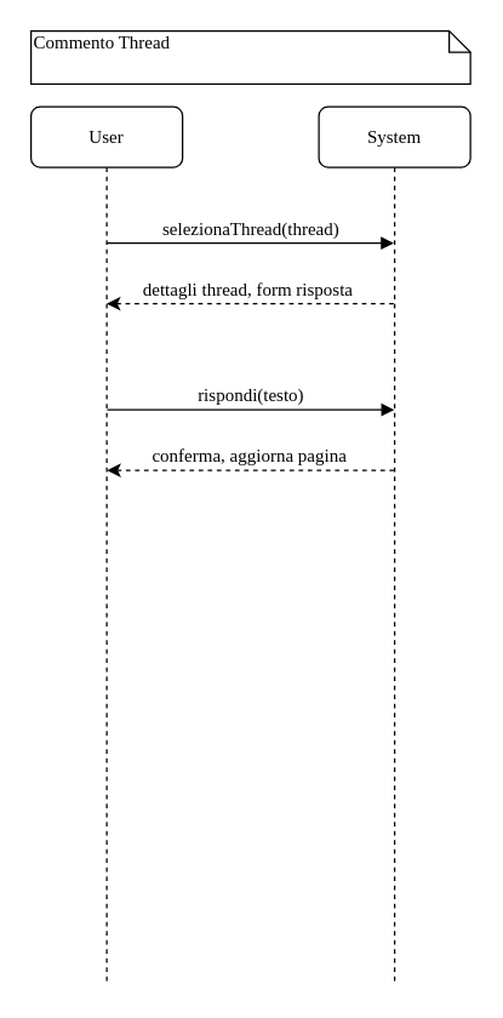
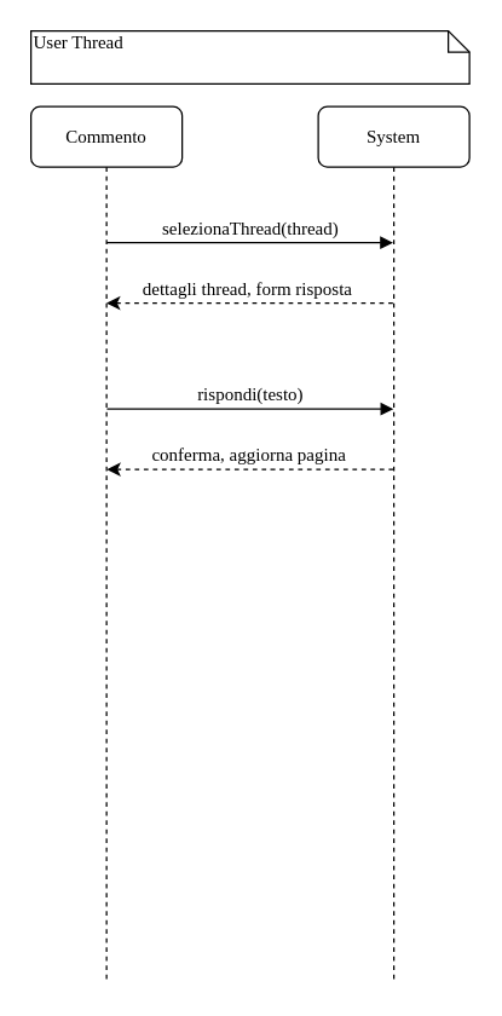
  <mxCell id="0" />
  <mxCell id="1" parent="0" />
  <mxCell id="2" value="System" style="shape=umlLifeline;perimeter=lifelinePerimeter;whiteSpace=wrap;html=1;container=1;collapsible=0;recursiveResize=0;outlineConnect=0;rounded=1;shadow=0;comic=0;labelBackgroundColor=none;strokeWidth=1;fontFamily=Verdana;fontSize=12;align=center;" vertex="1" parent="1"><mxGeometry x="210" y="70" width="100" height="580" as="geometry" /></mxCell>
- <mxCell id="3" value="User" style="shape=umlLifeline;perimeter=lifelinePerimeter;whiteSpace=wrap;html=1;container=1;collapsible=0;recursiveResize=0;outlineConnect=0;rounded=1;shadow=0;comic=0;labelBackgroundColor=none;strokeWidth=1;fontFamily=Verdana;fontSize=12;align=center;" vertex="1" parent="1"><mxGeometry x="20" y="70" width="100" height="580" as="geometry" /></mxCell>
- <mxCell id="4" value="Commento Thread" style="shape=note;whiteSpace=wrap;html=1;size=14;verticalAlign=top;align=left;spacingTop=-6;rounded=0;shadow=0;comic=0;labelBackgroundColor=none;strokeWidth=1;fontFamily=Verdana;fontSize=12" vertex="1" parent="1"><mxGeometry x="20" y="20" width="290" height="35" as="geometry" /></mxCell>
+ <mxCell id="3" value="Commento" style="shape=umlLifeline;perimeter=lifelinePerimeter;whiteSpace=wrap;html=1;container=1;collapsible=0;recursiveResize=0;outlineConnect=0;rounded=1;shadow=0;comic=0;labelBackgroundColor=none;strokeWidth=1;fontFamily=Verdana;fontSize=12;align=center;" vertex="1" parent="1"><mxGeometry x="20" y="70" width="100" height="580" as="geometry" /></mxCell>
+ <mxCell id="4" value="User Thread" style="shape=note;whiteSpace=wrap;html=1;size=14;verticalAlign=top;align=left;spacingTop=-6;rounded=0;shadow=0;comic=0;labelBackgroundColor=none;strokeWidth=1;fontFamily=Verdana;fontSize=12" vertex="1" parent="1"><mxGeometry x="20" y="20" width="290" height="35" as="geometry" /></mxCell>
  <mxCell id="5" value="" style="endArrow=none;dashed=1;html=1;startArrow=classic;startFill=1;" edge="1" parent="1" target="2"><mxGeometry width="50" height="50" relative="1" as="geometry"><mxPoint x="70" y="200" as="sourcePoint" /><mxPoint x="229.5" y="200" as="targetPoint" /><Array as="points"><mxPoint x="160" y="200" /><mxPoint x="180.5" y="200" /></Array></mxGeometry></mxCell>
  <mxCell id="6" value="dettagli thread, form risposta" style="edgeLabel;html=1;align=center;verticalAlign=middle;resizable=0;points=[];fontSize=12;fontFamily=Verdana;" vertex="1" connectable="0" parent="5"><mxGeometry x="-0.1" y="3" relative="1" as="geometry"><mxPoint x="7.75" y="-7" as="offset" /></mxGeometry></mxCell>
  <mxCell id="7" value="selezionaThread(thread)" style="html=1;verticalAlign=bottom;endArrow=block;labelBackgroundColor=none;fontFamily=Verdana;fontSize=12;edgeStyle=elbowEdgeStyle;elbow=vertical;" edge="1" parent="1" target="2"><mxGeometry x="0.003" relative="1" as="geometry"><mxPoint x="70" y="160" as="sourcePoint" /><mxPoint x="229.5" y="160" as="targetPoint" /><Array as="points"><mxPoint x="200" y="160" /><mxPoint x="200" y="150" /><mxPoint x="200" y="140" /></Array><mxPoint as="offset" /></mxGeometry></mxCell>
  <mxCell id="8" value="rispondi(testo)" style="html=1;verticalAlign=bottom;endArrow=block;labelBackgroundColor=none;fontFamily=Verdana;fontSize=12;edgeStyle=elbowEdgeStyle;elbow=vertical;" edge="1" parent="1"><mxGeometry x="0.003" relative="1" as="geometry"><mxPoint x="70.25" y="270" as="sourcePoint" /><mxPoint x="259.75" y="270" as="targetPoint" /><Array as="points"><mxPoint x="200.25" y="270" /><mxPoint x="200.25" y="260" /><mxPoint x="200.25" y="250" /></Array><mxPoint as="offset" /></mxGeometry></mxCell>
  <mxCell id="9" value="" style="endArrow=none;dashed=1;html=1;startArrow=classic;startFill=1;" edge="1" parent="1"><mxGeometry width="50" height="50" relative="1" as="geometry"><mxPoint x="70.25" y="310" as="sourcePoint" /><mxPoint x="259.75" y="310" as="targetPoint" /><Array as="points"><mxPoint x="160.25" y="310" /><mxPoint x="180.75" y="310" /></Array></mxGeometry></mxCell>
  <mxCell id="10" value="conferma, aggiorna pagina" style="edgeLabel;html=1;align=center;verticalAlign=middle;resizable=0;points=[];fontSize=12;fontFamily=Verdana;" vertex="1" connectable="0" parent="9"><mxGeometry x="-0.1" y="3" relative="1" as="geometry"><mxPoint x="7.75" y="-7" as="offset" /></mxGeometry></mxCell>
